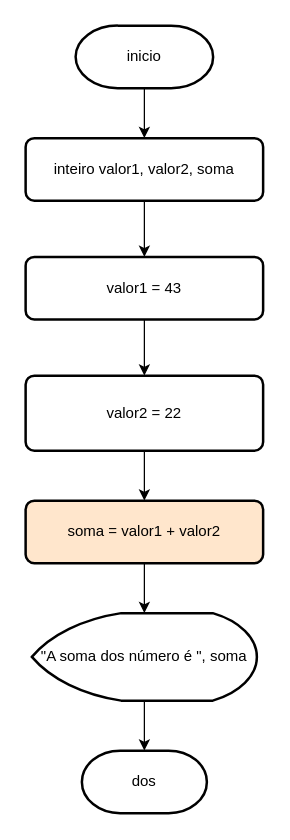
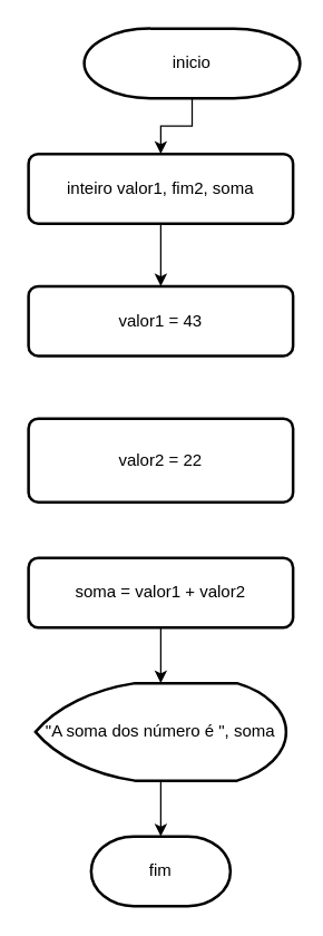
  <mxCell id="0" />
  <mxCell id="1" parent="0" />
  <mxCell id="2" value="" style="edgeStyle=orthogonalEdgeStyle;rounded=0;orthogonalLoop=1;jettySize=auto;html=1;" edge="1" parent="1" source="3" target="5"><mxGeometry relative="1" as="geometry" /></mxCell>
- <mxCell id="3" value="inicio" style="strokeWidth=2;html=1;shape=mxgraph.flowchart.terminator;whiteSpace=wrap;" vertex="1" parent="1"><mxGeometry x="60" y="20" width="110" height="50" as="geometry" /></mxCell>
+ <mxCell id="3" value="inicio" style="strokeWidth=2;html=1;shape=mxgraph.flowchart.terminator;whiteSpace=wrap;" vertex="1" parent="1"><mxGeometry x="60" y="20" width="155" height="50" as="geometry" /></mxCell>
  <mxCell id="4" value="" style="edgeStyle=orthogonalEdgeStyle;rounded=0;orthogonalLoop=1;jettySize=auto;html=1;" edge="1" parent="1" source="5" target="7"><mxGeometry relative="1" as="geometry" /></mxCell>
- <mxCell id="5" value="inteiro valor1, valor2, soma" style="rounded=1;whiteSpace=wrap;html=1;absoluteArcSize=1;arcSize=14;strokeWidth=2;" vertex="1" parent="1"><mxGeometry x="20" y="110" width="190" height="50" as="geometry" /></mxCell>
- <mxCell id="6" value="" style="edgeStyle=orthogonalEdgeStyle;rounded=0;orthogonalLoop=1;jettySize=auto;html=1;" edge="1" parent="1" source="7" target="9"><mxGeometry relative="1" as="geometry" /></mxCell>
+ <mxCell id="5" value="inteiro valor1, fim2, soma" style="rounded=1;whiteSpace=wrap;html=1;absoluteArcSize=1;arcSize=14;strokeWidth=2;" vertex="1" parent="1"><mxGeometry x="20" y="110" width="190" height="50" as="geometry" /></mxCell>
  <mxCell id="7" value="valor1 = 43" style="rounded=1;whiteSpace=wrap;html=1;absoluteArcSize=1;arcSize=14;strokeWidth=2;" vertex="1" parent="1"><mxGeometry x="20" y="205" width="190" height="50" as="geometry" /></mxCell>
- <mxCell id="8" value="" style="edgeStyle=orthogonalEdgeStyle;rounded=0;orthogonalLoop=1;jettySize=auto;html=1;" edge="1" parent="1" source="9" target="11"><mxGeometry relative="1" as="geometry" /></mxCell>
  <mxCell id="9" value="valor2 = 22" style="rounded=1;whiteSpace=wrap;html=1;absoluteArcSize=1;arcSize=14;strokeWidth=2;" vertex="1" parent="1"><mxGeometry x="20" y="300" width="190" height="60" as="geometry" /></mxCell>
  <mxCell id="10" value="" style="edgeStyle=orthogonalEdgeStyle;rounded=0;orthogonalLoop=1;jettySize=auto;html=1;" edge="1" parent="1" source="11" target="13"><mxGeometry relative="1" as="geometry" /></mxCell>
- <mxCell id="11" value="soma = valor1 + valor2" style="rounded=1;whiteSpace=wrap;html=1;absoluteArcSize=1;arcSize=14;strokeWidth=2;fillColor=#ffe6cc;" vertex="1" parent="1"><mxGeometry x="20" y="400" width="190" height="50" as="geometry" /></mxCell>
+ <mxCell id="11" value="soma = valor1 + valor2" style="rounded=1;whiteSpace=wrap;html=1;absoluteArcSize=1;arcSize=14;strokeWidth=2;" vertex="1" parent="1"><mxGeometry x="20" y="400" width="190" height="50" as="geometry" /></mxCell>
  <mxCell id="12" value="" style="edgeStyle=orthogonalEdgeStyle;rounded=0;orthogonalLoop=1;jettySize=auto;html=1;" edge="1" parent="1" source="13" target="14"><mxGeometry relative="1" as="geometry" /></mxCell>
  <mxCell id="13" value="&quot;A soma dos número é &quot;, soma" style="strokeWidth=2;html=1;shape=mxgraph.flowchart.display;whiteSpace=wrap;" vertex="1" parent="1"><mxGeometry x="25" y="490" width="180" height="70" as="geometry" /></mxCell>
- <mxCell id="14" value="dos" style="strokeWidth=2;html=1;shape=mxgraph.flowchart.terminator;whiteSpace=wrap;" vertex="1" parent="1"><mxGeometry x="65" y="600" width="100" height="50" as="geometry" /></mxCell>
+ <mxCell id="14" value="fim" style="strokeWidth=2;html=1;shape=mxgraph.flowchart.terminator;whiteSpace=wrap;" vertex="1" parent="1"><mxGeometry x="65" y="600" width="100" height="50" as="geometry" /></mxCell>
